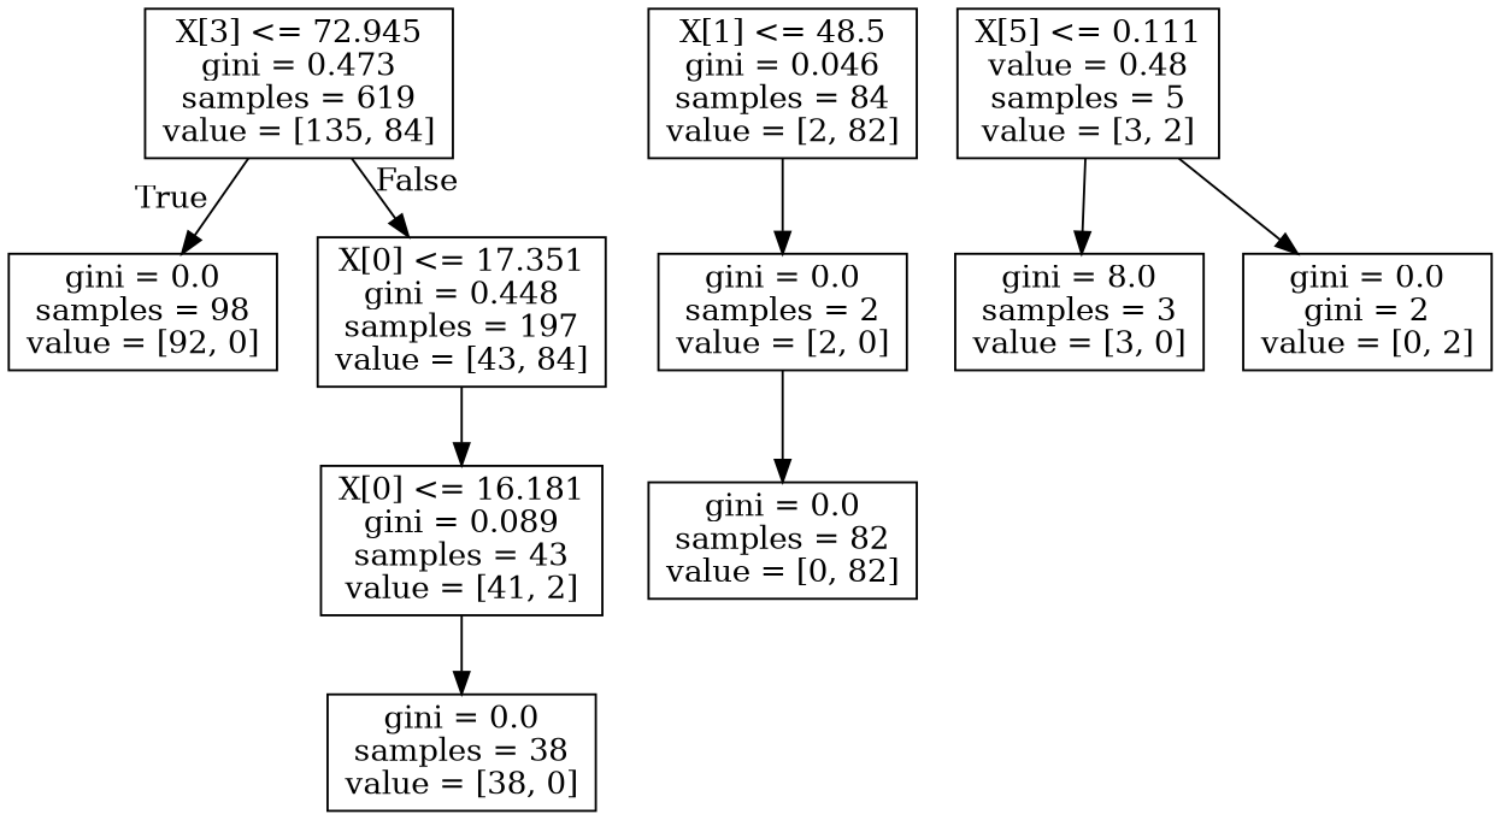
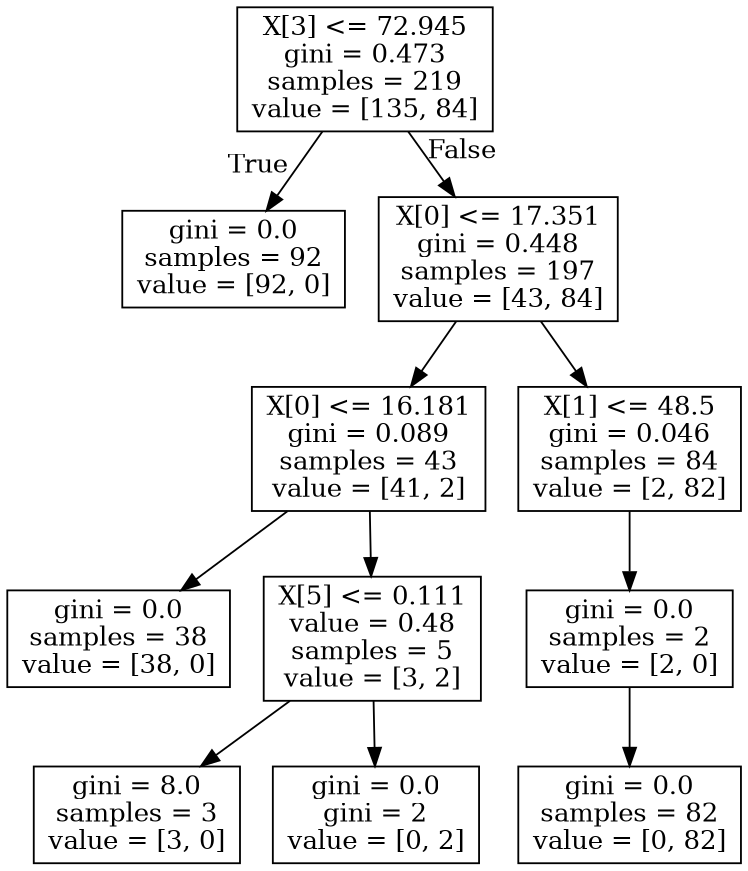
  digraph {
    node [shape=box]
-   n1 [label="X[3] <= 72.945\ngini = 0.473\nsamples = 619\nvalue = [135, 84]"]
-   n2 [label="gini = 0.0\nsamples = 98\nvalue = [92, 0]"]
+   n1 [label="X[3] <= 72.945\ngini = 0.473\nsamples = 219\nvalue = [135, 84]"]
+   n2 [label="gini = 0.0\nsamples = 92\nvalue = [92, 0]"]
    n3 [label="X[0] <= 17.351\ngini = 0.448\nsamples = 197\nvalue = [43, 84]"]
    n4 [label="X[0] <= 16.181\ngini = 0.089\nsamples = 43\nvalue = [41, 2]"]
    n5 [label="X[1] <= 48.5\ngini = 0.046\nsamples = 84\nvalue = [2, 82]"]
    n6 [label="gini = 0.0\nsamples = 38\nvalue = [38, 0]"]
    n7 [label="X[5] <= 0.111\nvalue = 0.48\nsamples = 5\nvalue = [3, 2]"]
    n8 [label="gini = 0.0\nsamples = 2\nvalue = [2, 0]"]
    n9 [label="gini = 8.0\nsamples = 3\nvalue = [3, 0]"]
    n10 [label="gini = 0.0\ngini = 2\nvalue = [0, 2]"]
    n11 [label="gini = 0.0\nsamples = 82\nvalue = [0, 82]"]
    n1 -> n2 [headlabel=True labelangle=45 labeldistance=2.5]
    n1 -> n3 [headlabel=False labelangle=-45 labeldistance=2.5]
    n3 -> n4
+   n3 -> n5
    n4 -> n6
+   n4 -> n7
    n5 -> n8
    n7 -> n9
    n7 -> n10
    n8 -> n11
  }
